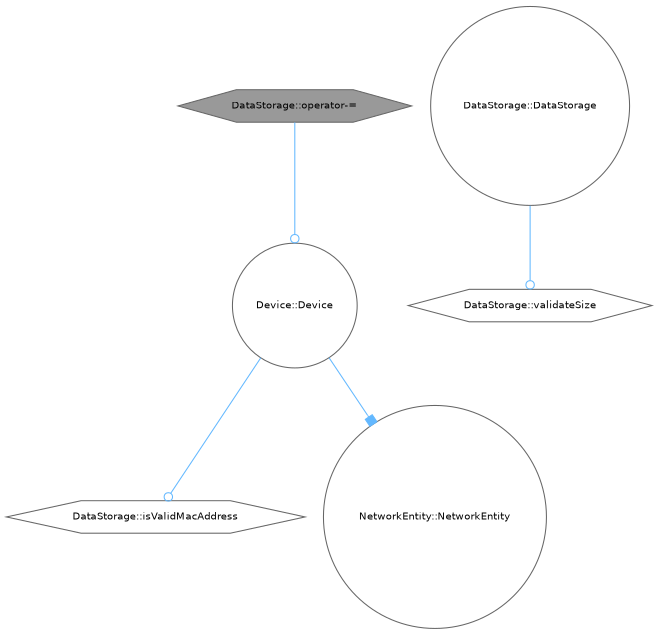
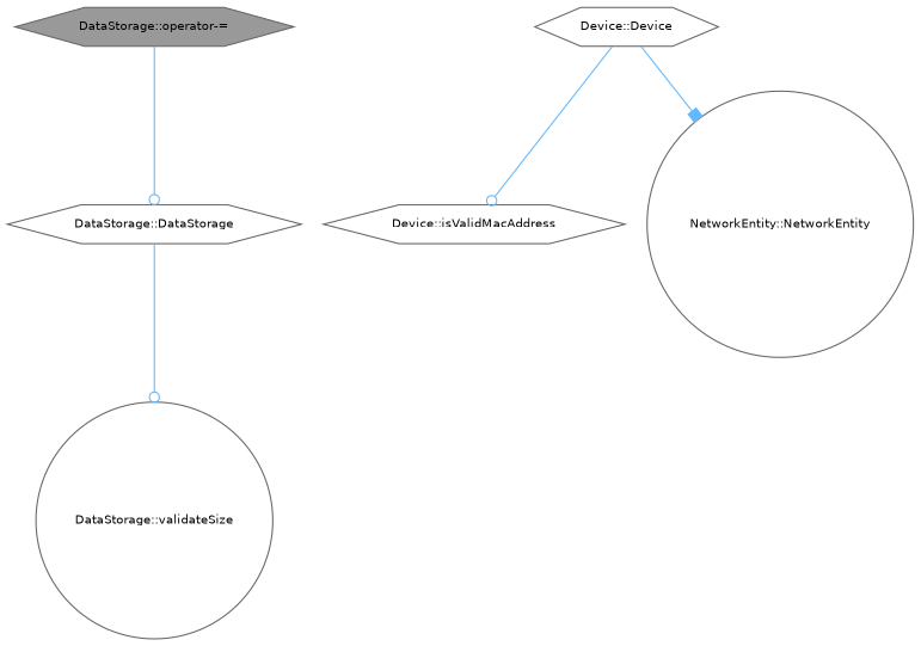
  digraph {
    rankdir=TB
    node [color=grey40 fillcolor=white fontname=Helvetica fontsize=10 shape=hexagon style=filled]
    edge [arrowhead=odot color=steelblue1 fontname=Helvetica fontsize=10 labelfontname=Helvetica labelfontsize=10 style=solid]
    n1 [color=gray40 fillcolor=grey60 fontcolor=black height=0.2 label="DataStorage::operator-=" width=0.4]
-   n2 [height=0.2 label="DataStorage::DataStorage" shape=circle width=0.4]
-   n3 [height=0.2 label="DataStorage::validateSize" width=0.4]
-   n4 [height=0.2 label="Device::Device" shape=circle width=0.4]
-   n5 [height=0.2 label="DataStorage::isValidMacAddress" width=0.4]
+   n2 [height=0.2 label="DataStorage::DataStorage" width=0.4]
+   n3 [height=0.2 label="DataStorage::validateSize" shape=circle width=0.4]
+   n4 [height=0.2 label="Device::Device" width=0.4]
+   n5 [height=0.2 label="Device::isValidMacAddress" width=0.4]
    n6 [height=0.2 label="NetworkEntity::NetworkEntity" shape=circle width=0.4]
-   n1 -> n4
+   n1 -> n2
    n2 -> n3
    n4 -> n5
    n4 -> n6 [arrowhead=box]
  }
